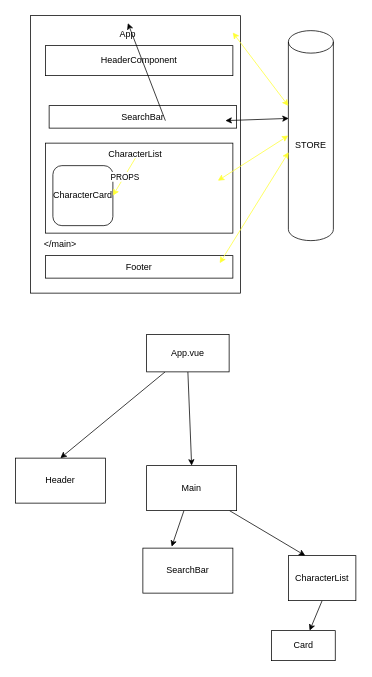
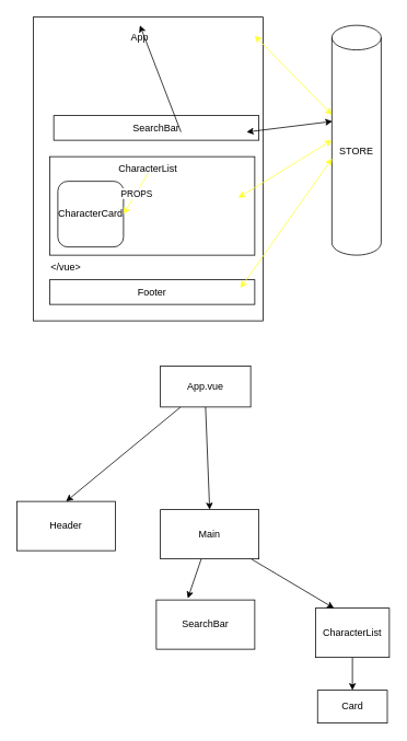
  <mxCell id="0" />
  <mxCell id="1" parent="0" />
  <mxCell id="2" value="" style="rounded=0;whiteSpace=wrap;html=1;" parent="1" vertex="1"><mxGeometry x="40" y="20" width="280" height="370" as="geometry" /></mxCell>
  <mxCell id="3" value="App" style="text;html=1;strokeColor=none;fillColor=none;align=center;verticalAlign=middle;whiteSpace=wrap;rounded=0;" parent="1" vertex="1"><mxGeometry x="140" y="30" width="60" height="30" as="geometry" /></mxCell>
- <mxCell id="4" value="HeaderComponent" style="rounded=0;whiteSpace=wrap;html=1;" parent="1" vertex="1"><mxGeometry x="60" y="60" width="250" height="40" as="geometry" /></mxCell>
- <mxCell id="5" value="&amp;lt;/main&amp;gt;" style="text;html=1;strokeColor=none;fillColor=none;align=center;verticalAlign=middle;whiteSpace=wrap;rounded=0;" parent="1" vertex="1"><mxGeometry x="50" y="310" width="60" height="30" as="geometry" /></mxCell>
+ <mxCell id="5" value="&amp;lt;/vue&amp;gt;" style="text;html=1;strokeColor=none;fillColor=none;align=center;verticalAlign=middle;whiteSpace=wrap;rounded=0;" parent="1" vertex="1"><mxGeometry x="50" y="310" width="60" height="30" as="geometry" /></mxCell>
  <mxCell id="6" value="SearchBar" style="rounded=0;whiteSpace=wrap;html=1;" parent="1" vertex="1"><mxGeometry x="65" y="140" width="250" height="30" as="geometry" /></mxCell>
  <mxCell id="7" value="" style="rounded=0;whiteSpace=wrap;html=1;" parent="1" vertex="1"><mxGeometry x="60" y="190" width="250" height="120" as="geometry" /></mxCell>
  <mxCell id="8" value="CharacterList" style="text;html=1;strokeColor=none;fillColor=none;align=center;verticalAlign=middle;whiteSpace=wrap;rounded=0;" parent="1" vertex="1"><mxGeometry x="130" y="190" width="100" height="30" as="geometry" /></mxCell>
  <mxCell id="9" value="CharacterCard" style="whiteSpace=wrap;html=1;aspect=fixed;rounded=1;" parent="1" vertex="1"><mxGeometry x="70" y="220" width="80" height="80" as="geometry" /></mxCell>
- <mxCell id="10" value="STORE" style="shape=cylinder3;whiteSpace=wrap;html=1;boundedLbl=1;backgroundOutline=1;size=15;" parent="1" vertex="1"><mxGeometry x="384" y="40" width="60" height="280" as="geometry" /></mxCell>
+ <mxCell id="10" value="STORE" style="shape=cylinder3;whiteSpace=wrap;html=1;boundedLbl=1;backgroundOutline=1;size=15;" parent="1" vertex="1"><mxGeometry x="404" y="30" width="60" height="280" as="geometry" /></mxCell>
  <mxCell id="11" value="" style="endArrow=classic;html=1;strokeColor=#FFFF33;entryX=1;entryY=0.5;entryDx=0;entryDy=0;" parent="1" target="9" edge="1"><mxGeometry relative="1" as="geometry"><mxPoint x="180" y="210" as="sourcePoint" /><mxPoint x="250" y="249.5" as="targetPoint" /></mxGeometry></mxCell>
  <mxCell id="12" value="PROPS" style="edgeLabel;resizable=0;html=1;align=center;verticalAlign=middle;" parent="11" connectable="0" vertex="1"><mxGeometry relative="1" as="geometry" /></mxCell>
  <mxCell id="13" value="" style="endArrow=classic;startArrow=classic;html=1;strokeColor=#FFFF33;exitX=0.964;exitY=0.061;exitDx=0;exitDy=0;exitPerimeter=0;" parent="1" source="2" target="10" edge="1"><mxGeometry width="50" height="50" relative="1" as="geometry"><mxPoint x="320" y="230" as="sourcePoint" /><mxPoint x="370" y="180" as="targetPoint" /></mxGeometry></mxCell>
  <mxCell id="14" value="" style="endArrow=classic;startArrow=classic;html=1;strokeColor=#FFFF33;exitX=0.92;exitY=0.417;exitDx=0;exitDy=0;exitPerimeter=0;entryX=0;entryY=0.5;entryDx=0;entryDy=0;entryPerimeter=0;" parent="1" source="7" target="10" edge="1"><mxGeometry width="50" height="50" relative="1" as="geometry"><mxPoint x="320" y="230" as="sourcePoint" /><mxPoint x="370" y="180" as="targetPoint" /></mxGeometry></mxCell>
  <mxCell id="15" value="" style="endArrow=classic;startArrow=classic;html=1;entryX=0.008;entryY=0.418;entryDx=0;entryDy=0;entryPerimeter=0;" parent="1" target="10" edge="1"><mxGeometry width="50" height="50" relative="1" as="geometry"><mxPoint x="300" y="160" as="sourcePoint" /><mxPoint x="350" y="110" as="targetPoint" /><Array as="points" /></mxGeometry></mxCell>
  <mxCell id="16" value="" style="endArrow=classic;html=1;entryX=0.5;entryY=0;entryDx=0;entryDy=0;" parent="1" target="3" edge="1"><mxGeometry width="50" height="50" relative="1" as="geometry"><mxPoint x="220" y="160" as="sourcePoint" /><mxPoint x="270" y="110" as="targetPoint" /></mxGeometry></mxCell>
  <mxCell id="17" style="edgeStyle=none;html=1;" parent="1" source="19" edge="1"><mxGeometry relative="1" as="geometry"><mxPoint x="80" y="610" as="targetPoint" /></mxGeometry></mxCell>
  <mxCell id="18" style="edgeStyle=none;html=1;exitX=0.5;exitY=1;exitDx=0;exitDy=0;" parent="1" source="19" edge="1"><mxGeometry relative="1" as="geometry"><mxPoint x="255" y="620" as="targetPoint" /></mxGeometry></mxCell>
  <mxCell id="19" value="App.vue" style="rounded=0;whiteSpace=wrap;html=1;" parent="1" vertex="1"><mxGeometry x="195" y="445" width="110" height="50" as="geometry" /></mxCell>
  <mxCell id="20" style="edgeStyle=none;html=1;exitX=0.5;exitY=1;exitDx=0;exitDy=0;" parent="1" source="21" target="24" edge="1"><mxGeometry relative="1" as="geometry"><mxPoint x="429" y="850" as="targetPoint" /></mxGeometry></mxCell>
  <mxCell id="21" value="CharacterList" style="rounded=0;whiteSpace=wrap;html=1;" parent="1" vertex="1"><mxGeometry x="384" y="740" width="90" height="60" as="geometry" /></mxCell>
  <mxCell id="22" value="SearchBar" style="rounded=0;whiteSpace=wrap;html=1;" parent="1" vertex="1"><mxGeometry x="190" y="730" width="120" height="60" as="geometry" /></mxCell>
  <mxCell id="23" value="Header" style="rounded=0;whiteSpace=wrap;html=1;" parent="1" vertex="1"><mxGeometry x="20" y="610" width="120" height="60" as="geometry" /></mxCell>
- <mxCell id="24" value="Card" style="rounded=0;whiteSpace=wrap;html=1;" parent="1" vertex="1"><mxGeometry x="361.5" y="840" width="85" height="40" as="geometry" /></mxCell>
+ <mxCell id="24" value="Card" style="rounded=0;whiteSpace=wrap;html=1;" parent="1" vertex="1"><mxGeometry x="386.5" y="840" width="85" height="40" as="geometry" /></mxCell>
  <mxCell id="25" style="edgeStyle=none;html=1;entryX=0.32;entryY=-0.032;entryDx=0;entryDy=0;entryPerimeter=0;" parent="1" source="27" target="22" edge="1"><mxGeometry relative="1" as="geometry" /></mxCell>
  <mxCell id="26" style="edgeStyle=none;html=1;entryX=0.25;entryY=0;entryDx=0;entryDy=0;" parent="1" source="27" target="21" edge="1"><mxGeometry relative="1" as="geometry" /></mxCell>
  <mxCell id="27" value="Main" style="rounded=0;whiteSpace=wrap;html=1;" parent="1" vertex="1"><mxGeometry x="195" y="620" width="120" height="60" as="geometry" /></mxCell>
  <mxCell id="28" value="Footer" style="rounded=0;whiteSpace=wrap;html=1;" vertex="1" parent="1"><mxGeometry x="60" y="340" width="250" height="30" as="geometry" /></mxCell>
  <mxCell id="29" value="" style="endArrow=classic;startArrow=classic;html=1;strokeColor=#FFFF33;exitX=0.92;exitY=0.417;exitDx=0;exitDy=0;exitPerimeter=0;entryX=0.006;entryY=0.579;entryDx=0;entryDy=0;entryPerimeter=0;" edge="1" parent="1" target="10"><mxGeometry width="50" height="50" relative="1" as="geometry"><mxPoint x="292.5" y="350.04" as="sourcePoint" /><mxPoint x="386.5" y="290" as="targetPoint" /></mxGeometry></mxCell>
